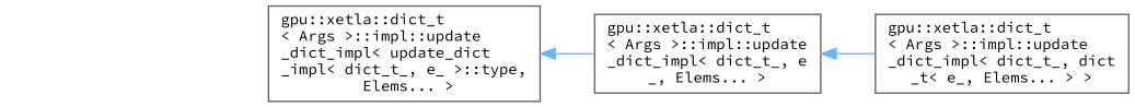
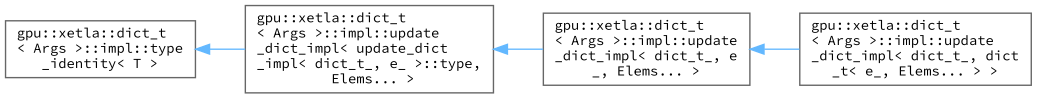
  digraph {
    rankdir=LR
    fontname="Source Code Pro"
    node [color=grey40 fillcolor=white fontname="Source Code Pro" fontsize=10 shape=box style=filled]
    edge [color=steelblue1 dir=back fontname="Source Code Pro" fontsize=10 labelfontname=Helvetica labelfontsize=10 style=solid]
+   n1 [height=0.2 label="gpu::xetla::dict_t\l\< Args \>::impl::type\l_identity\< T \>" width=0.4]
    n2 [height=0.2 label="gpu::xetla::dict_t\l\< Args \>::impl::update\l_dict_impl\< update_dict\l_impl\< dict_t_, e_ \>::type,\l Elems... \>" width=0.4]
    n3 [height=0.2 label="gpu::xetla::dict_t\l\< Args \>::impl::update\l_dict_impl\< dict_t_, e\l_, Elems... \>" width=0.4]
    n4 [height=0.2 label="gpu::xetla::dict_t\l\< Args \>::impl::update\l_dict_impl\< dict_t_, dict\l_t\< e_, Elems... \> \>" width=0.4]
+   n1 -> n2
    n2 -> n3
    n3 -> n4
  }
